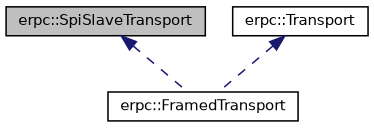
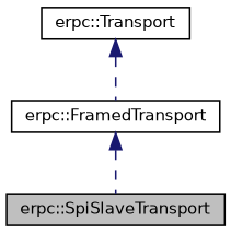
  digraph {
    node [color=black fillcolor=white fontname=Helvetica fontsize=10 shape=record style=filled]
    edge [color=midnightblue dir=back fontname=Helvetica fontsize=10 labelfontname=Helvetica labelfontsize=10 style=dashed]
    n1 [fillcolor=grey75 fontcolor=black height=0.2 label="erpc::SpiSlaveTransport" width=0.4]
    n2 [height=0.2 label="erpc::FramedTransport" width=0.4]
    n3 [height=0.2 label="erpc::Transport" width=0.4]
-   n1 -> n2
+   n2 -> n1
    n3 -> n2
  }
